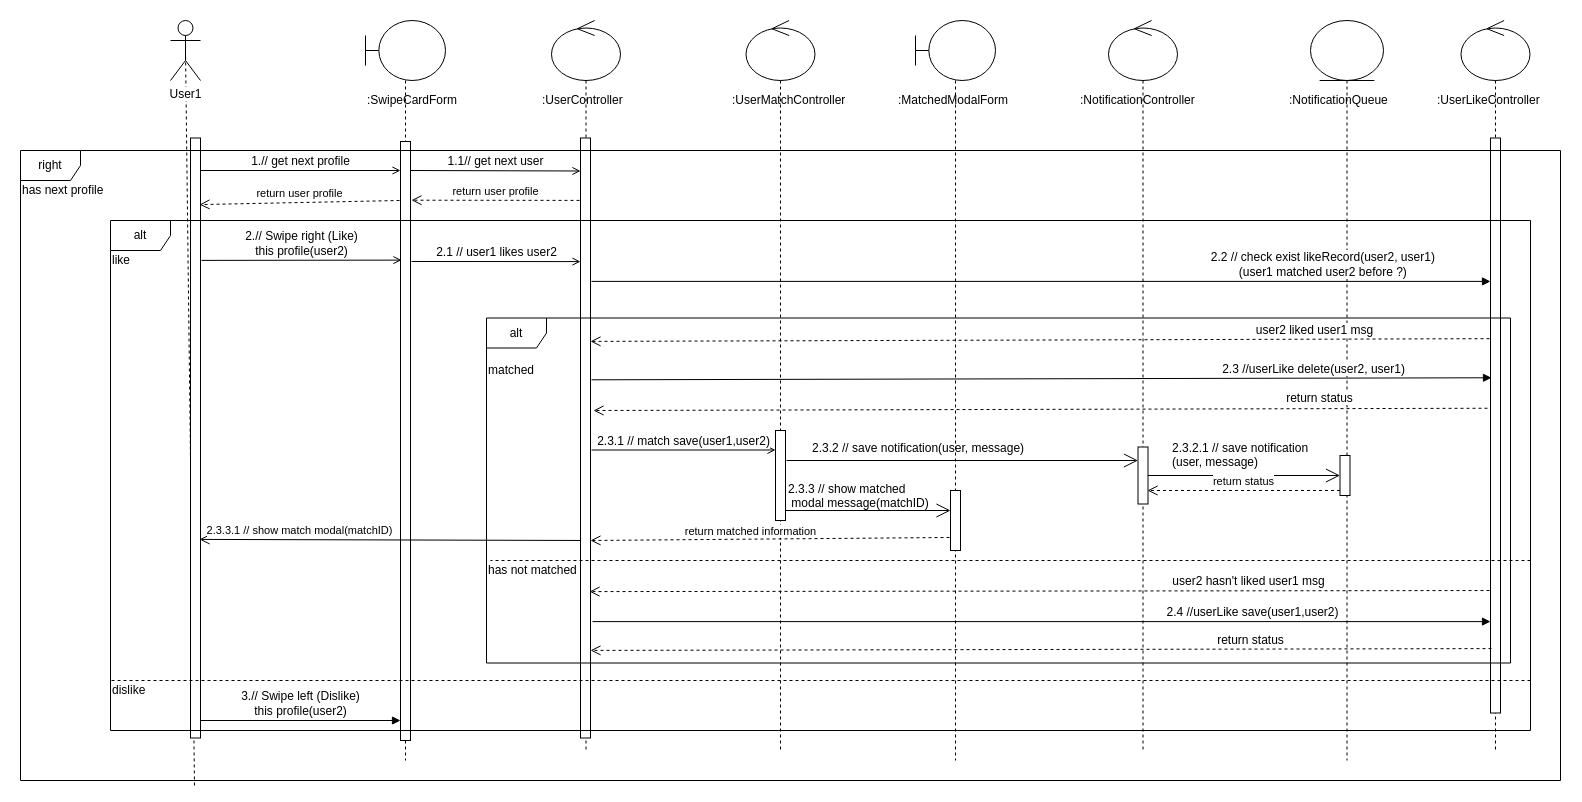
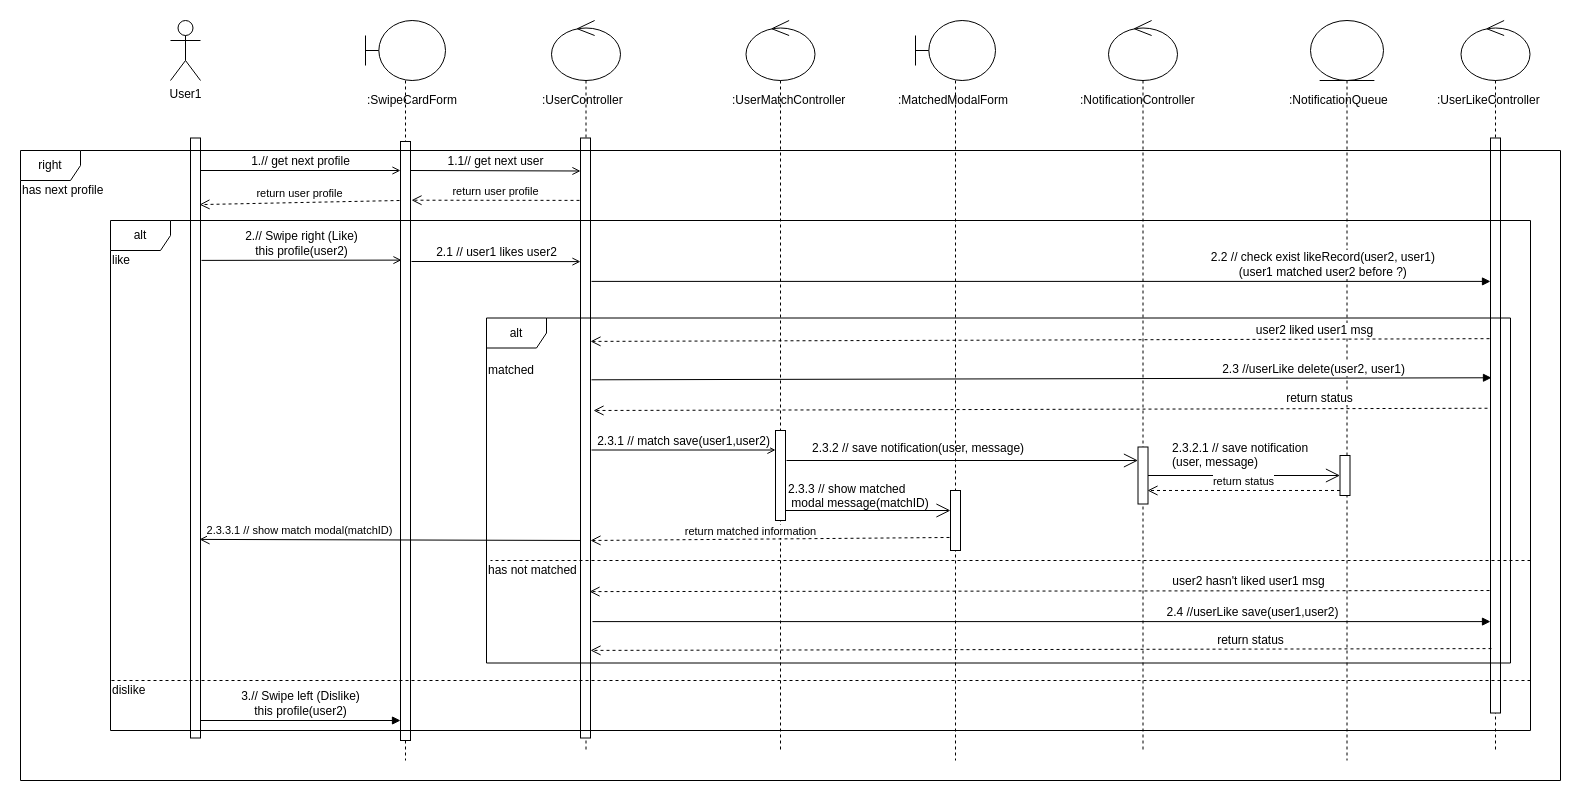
  <mxCell id="0" />
  <mxCell id="1" parent="0" />
  <mxCell id="2" value="" style="shape=umlLifeline;participant=umlEntity;perimeter=lifelinePerimeter;whiteSpace=wrap;html=1;container=1;collapsible=0;recursiveResize=0;verticalAlign=top;spacingTop=36;labelBackgroundColor=#ffffff;outlineConnect=0;size=60;" vertex="1" parent="1"><mxGeometry x="1310" y="20" width="73" height="740" as="geometry" /></mxCell>
  <mxCell id="3" value="" style="html=1;points=[];perimeter=orthogonalPerimeter;" vertex="1" parent="2"><mxGeometry x="29.5" y="435" width="10" height="40" as="geometry" /></mxCell>
  <mxCell id="4" value="" style="shape=umlLifeline;participant=umlControl;perimeter=lifelinePerimeter;whiteSpace=wrap;html=1;container=1;collapsible=0;recursiveResize=0;verticalAlign=top;spacingTop=36;labelBackgroundColor=#ffffff;outlineConnect=0;size=60;" vertex="1" parent="1"><mxGeometry x="1108" y="20" width="69" height="730" as="geometry" /></mxCell>
  <mxCell id="5" value="" style="shape=umlLifeline;participant=umlControl;perimeter=lifelinePerimeter;whiteSpace=wrap;html=1;container=1;collapsible=0;recursiveResize=0;verticalAlign=top;spacingTop=36;labelBackgroundColor=#ffffff;outlineConnect=0;size=60;" vertex="1" parent="1"><mxGeometry x="1460.5" y="20" width="69" height="730" as="geometry" /></mxCell>
  <mxCell id="6" value="" style="shape=umlLifeline;participant=umlControl;perimeter=lifelinePerimeter;whiteSpace=wrap;html=1;container=1;collapsible=0;recursiveResize=0;verticalAlign=top;spacingTop=36;labelBackgroundColor=#ffffff;outlineConnect=0;size=60;" vertex="1" parent="1"><mxGeometry x="745.5" y="20" width="69" height="730" as="geometry" /></mxCell>
  <mxCell id="7" value="" style="shape=umlLifeline;participant=umlControl;perimeter=lifelinePerimeter;whiteSpace=wrap;html=1;container=1;collapsible=0;recursiveResize=0;verticalAlign=top;spacingTop=36;labelBackgroundColor=#ffffff;outlineConnect=0;size=60;" vertex="1" parent="1"><mxGeometry x="551" y="20" width="69" height="730" as="geometry" /></mxCell>
  <mxCell id="8" value="" style="shape=umlLifeline;participant=umlBoundary;perimeter=lifelinePerimeter;whiteSpace=wrap;html=1;container=1;collapsible=0;recursiveResize=0;verticalAlign=top;spacingTop=36;labelBackgroundColor=#ffffff;outlineConnect=0;size=60;" vertex="1" parent="1"><mxGeometry x="915" y="20" width="80" height="740" as="geometry" /></mxCell>
- <mxCell id="9" value="" style="endArrow=none;endSize=12;dashed=1;html=1;fontSize=12;exitX=0.5;exitY=0.5;exitDx=0;exitDy=0;exitPerimeter=0;endFill=0;entryX=0.113;entryY=1.01;entryDx=0;entryDy=0;entryPerimeter=0;" parent="1" source="14" target="60" edge="1"><mxGeometry width="160" relative="1" as="geometry"><mxPoint x="195" y="170" as="sourcePoint" /><mxPoint x="195" y="580" as="targetPoint" /></mxGeometry></mxCell>
  <mxCell id="10" value="" style="shape=umlLifeline;participant=umlBoundary;perimeter=lifelinePerimeter;whiteSpace=wrap;html=1;container=1;collapsible=0;recursiveResize=0;verticalAlign=top;spacingTop=36;labelBackgroundColor=#ffffff;outlineConnect=0;size=60;" vertex="1" parent="1"><mxGeometry x="365" y="20" width="80" height="740" as="geometry" /></mxCell>
  <mxCell id="11" value="" style="endArrow=open;endFill=1;endSize=12;html=1;" edge="1" parent="1" target="35"><mxGeometry width="160" relative="1" as="geometry"><mxPoint x="781.5" y="510" as="sourcePoint" /><mxPoint x="1100.5" y="510" as="targetPoint" /></mxGeometry></mxCell>
  <mxCell id="12" value="2.1 // user1 likes user2" style="html=1;verticalAlign=bottom;endArrow=open;fontSize=12;endFill=0;entryX=0;entryY=0.206;entryDx=0;entryDy=0;entryPerimeter=0;" parent="1" edge="1" target="17"><mxGeometry width="80" relative="1" as="geometry"><mxPoint x="411" y="261" as="sourcePoint" /><mxPoint x="580" y="220" as="targetPoint" /></mxGeometry></mxCell>
  <mxCell id="13" value="" style="endArrow=none;endSize=12;dashed=1;html=1;fontSize=12;exitX=0.5;exitY=0.5;exitDx=0;exitDy=0;exitPerimeter=0;endFill=0;" parent="1" source="15" edge="1"><mxGeometry width="160" relative="1" as="geometry"><mxPoint x="180" y="240" as="sourcePoint" /><mxPoint x="195" y="580" as="targetPoint" /></mxGeometry></mxCell>
  <mxCell id="14" value="User1" style="shape=umlActor;verticalLabelPosition=bottom;labelBackgroundColor=#ffffff;verticalAlign=top;html=1;" parent="1" vertex="1"><mxGeometry x="170" y="20" width="30" height="60" as="geometry" /></mxCell>
  <mxCell id="15" value="" style="html=1;points=[];perimeter=orthogonalPerimeter;fontSize=12;" parent="1" vertex="1"><mxGeometry x="190" y="137.5" width="10" height="600" as="geometry" /></mxCell>
  <mxCell id="16" value="2.// Swipe right (Like)&lt;br&gt;this profile(user2)" style="html=1;verticalAlign=bottom;endArrow=open;fontSize=12;endFill=0;entryX=0.1;entryY=0.198;entryDx=0;entryDy=0;entryPerimeter=0;exitX=1.1;exitY=0.204;exitDx=0;exitDy=0;exitPerimeter=0;" parent="1" edge="1" target="19" source="15"><mxGeometry width="80" relative="1" as="geometry"><mxPoint x="200" y="220" as="sourcePoint" /><mxPoint x="400" y="220" as="targetPoint" /></mxGeometry></mxCell>
  <mxCell id="17" value="" style="html=1;points=[];perimeter=orthogonalPerimeter;" vertex="1" parent="1"><mxGeometry x="580" y="137.5" width="10" height="600" as="geometry" /></mxCell>
  <mxCell id="18" value="" style="html=1;points=[];perimeter=orthogonalPerimeter;fontSize=12;" parent="1" vertex="1"><mxGeometry x="1490" y="137.5" width="10" height="575" as="geometry" /></mxCell>
  <mxCell id="19" value="" style="html=1;points=[];perimeter=orthogonalPerimeter;fontSize=12;" parent="1" vertex="1"><mxGeometry x="400" y="141" width="10" height="599" as="geometry" /></mxCell>
  <mxCell id="20" value=":UserController" style="text;html=1;resizable=0;points=[];autosize=1;align=left;verticalAlign=top;spacingTop=-4;" vertex="1" parent="1"><mxGeometry x="540" y="90" width="100" height="20" as="geometry" /></mxCell>
  <mxCell id="21" value=":UserLikeController" style="text;html=1;resizable=0;points=[];autosize=1;align=left;verticalAlign=top;spacingTop=-4;" vertex="1" parent="1"><mxGeometry x="1435" y="90" width="120" height="20" as="geometry" /></mxCell>
  <mxCell id="22" value=":SwipeCardForm" style="text;html=1;resizable=0;points=[];autosize=1;align=left;verticalAlign=top;spacingTop=-4;" vertex="1" parent="1"><mxGeometry x="365" y="90" width="110" height="20" as="geometry" /></mxCell>
  <mxCell id="23" value=":UserMatchController" style="text;html=1;resizable=0;points=[];autosize=1;align=left;verticalAlign=top;spacingTop=-4;" vertex="1" parent="1"><mxGeometry x="730" y="90" width="130" height="20" as="geometry" /></mxCell>
  <mxCell id="24" value="2.3.1 // match save(user1,user2)" style="html=1;verticalAlign=bottom;endArrow=open;fontSize=12;endFill=0;" edge="1" parent="1" target="25"><mxGeometry width="80" relative="1" as="geometry"><mxPoint x="591" y="449.5" as="sourcePoint" /><mxPoint x="770" y="450" as="targetPoint" /></mxGeometry></mxCell>
  <mxCell id="25" value="" style="html=1;points=[];perimeter=orthogonalPerimeter;" vertex="1" parent="1"><mxGeometry x="775" y="430" width="10" height="90" as="geometry" /></mxCell>
  <mxCell id="26" value=":MatchedModalForm" style="text;html=1;resizable=0;points=[];autosize=1;align=left;verticalAlign=top;spacingTop=-4;" vertex="1" parent="1"><mxGeometry x="896" y="90" width="130" height="20" as="geometry" /></mxCell>
  <mxCell id="27" value=":NotificationQueue" style="text;html=1;resizable=0;points=[];autosize=1;align=left;verticalAlign=top;spacingTop=-4;" vertex="1" parent="1"><mxGeometry x="1286.5" y="90" width="110" height="20" as="geometry" /></mxCell>
  <mxCell id="28" value="" style="endArrow=open;endFill=1;endSize=12;html=1;" edge="1" parent="1" target="57"><mxGeometry width="160" relative="1" as="geometry"><mxPoint x="786" y="460" as="sourcePoint" /><mxPoint x="1110" y="460" as="targetPoint" /></mxGeometry></mxCell>
  <mxCell id="29" value="2.3.2 // save notification(user, message)&amp;nbsp;" style="text;html=1;resizable=0;points=[];autosize=1;align=left;verticalAlign=top;spacingTop=-4;" vertex="1" parent="1"><mxGeometry x="810" y="437.5" width="230" height="20" as="geometry" /></mxCell>
  <mxCell id="30" value=":NotificationController" style="text;html=1;resizable=0;points=[];autosize=1;align=left;verticalAlign=top;spacingTop=-4;" vertex="1" parent="1"><mxGeometry x="1077.5" y="90" width="130" height="20" as="geometry" /></mxCell>
  <mxCell id="31" value="" style="endArrow=open;endFill=1;endSize=12;html=1;" edge="1" parent="1" source="57" target="3"><mxGeometry width="160" relative="1" as="geometry"><mxPoint x="1050" y="467.5" as="sourcePoint" /><mxPoint x="1225" y="467.5" as="targetPoint" /></mxGeometry></mxCell>
  <mxCell id="32" value="2.3.2.1 // save notification&lt;br&gt;(user, message)" style="text;html=1;resizable=0;points=[];autosize=1;align=left;verticalAlign=top;spacingTop=-4;" vertex="1" parent="1"><mxGeometry x="1170" y="437.5" width="150" height="30" as="geometry" /></mxCell>
  <mxCell id="33" value="2.4 //userLike save(user1,user2)" style="html=1;verticalAlign=bottom;endArrow=block;fontSize=12;exitX=1.2;exitY=0.806;exitDx=0;exitDy=0;exitPerimeter=0;" edge="1" parent="1" source="17" target="18"><mxGeometry x="0.47" width="80" relative="1" as="geometry"><mxPoint x="591" y="710" as="sourcePoint" /><mxPoint x="765" y="710" as="targetPoint" /><mxPoint as="offset" /></mxGeometry></mxCell>
  <mxCell id="34" value="return status" style="html=1;verticalAlign=bottom;endArrow=open;dashed=1;endSize=8;fontSize=12;exitX=-0.3;exitY=0.47;exitDx=0;exitDy=0;exitPerimeter=0;" edge="1" parent="1" source="18"><mxGeometry x="-0.624" y="-1" relative="1" as="geometry"><mxPoint x="1370" y="390" as="sourcePoint" /><mxPoint x="593" y="410" as="targetPoint" /><mxPoint as="offset" /></mxGeometry></mxCell>
  <mxCell id="35" value="" style="html=1;points=[];perimeter=orthogonalPerimeter;" vertex="1" parent="1"><mxGeometry x="950" y="490" width="10" height="60" as="geometry" /></mxCell>
  <mxCell id="36" value="user2 hasn't liked user1 msg" style="html=1;verticalAlign=bottom;endArrow=open;dashed=1;endSize=8;fontSize=12;exitX=-0.1;exitY=0.787;exitDx=0;exitDy=0;exitPerimeter=0;entryX=0.9;entryY=0.756;entryDx=0;entryDy=0;entryPerimeter=0;" edge="1" parent="1" source="18" target="17"><mxGeometry x="-0.464" relative="1" as="geometry"><mxPoint x="1480" y="660" as="sourcePoint" /><mxPoint x="590" y="570" as="targetPoint" /><mxPoint as="offset" /></mxGeometry></mxCell>
  <mxCell id="37" value="return matched information" style="html=1;verticalAlign=bottom;endArrow=open;dashed=1;endSize=8;exitX=-0.1;exitY=0.783;exitDx=0;exitDy=0;exitPerimeter=0;" edge="1" parent="1" source="35"><mxGeometry x="0.109" y="1" relative="1" as="geometry"><mxPoint x="830" y="522.98" as="sourcePoint" /><mxPoint x="590" y="540" as="targetPoint" /><mxPoint as="offset" /></mxGeometry></mxCell>
  <mxCell id="38" value="2.3.3 // show matched&lt;br&gt;&amp;nbsp;modal message(matchID)" style="text;html=1;" vertex="1" parent="1"><mxGeometry x="786" y="475" width="220" height="30" as="geometry" /></mxCell>
  <mxCell id="39" value="3.// Swipe left (Dislike)&lt;br&gt;this profile(user2)" style="html=1;verticalAlign=bottom;endArrow=block;fontSize=12;" edge="1" parent="1"><mxGeometry width="80" relative="1" as="geometry"><mxPoint x="200" y="720" as="sourcePoint" /><mxPoint x="400" y="720" as="targetPoint" /></mxGeometry></mxCell>
  <mxCell id="40" value="1.1// get next user" style="html=1;verticalAlign=bottom;endArrow=open;fontSize=12;endFill=0;" edge="1" parent="1"><mxGeometry width="80" relative="1" as="geometry"><mxPoint x="410" y="170" as="sourcePoint" /><mxPoint x="580" y="170.5" as="targetPoint" /></mxGeometry></mxCell>
  <mxCell id="41" value="return user profile" style="html=1;verticalAlign=bottom;endArrow=open;dashed=1;endSize=8;entryX=1.1;entryY=0.098;entryDx=0;entryDy=0;entryPerimeter=0;exitX=-0.1;exitY=0.104;exitDx=0;exitDy=0;exitPerimeter=0;" edge="1" parent="1" source="17" target="19"><mxGeometry relative="1" as="geometry"><mxPoint x="580" y="190" as="sourcePoint" /><mxPoint x="410" y="190" as="targetPoint" /></mxGeometry></mxCell>
  <mxCell id="42" value="1.// get next profile" style="html=1;verticalAlign=bottom;endArrow=open;fontSize=12;endFill=0;" edge="1" parent="1"><mxGeometry width="80" relative="1" as="geometry"><mxPoint x="200" y="170" as="sourcePoint" /><mxPoint x="400" y="170" as="targetPoint" /></mxGeometry></mxCell>
  <mxCell id="43" value="return user profile" style="html=1;verticalAlign=bottom;endArrow=open;dashed=1;endSize=8;entryX=0.9;entryY=0.111;entryDx=0;entryDy=0;entryPerimeter=0;" edge="1" parent="1" target="15"><mxGeometry relative="1" as="geometry"><mxPoint x="399" y="200" as="sourcePoint" /><mxPoint x="200" y="190" as="targetPoint" /></mxGeometry></mxCell>
  <mxCell id="44" value="return status" style="html=1;verticalAlign=bottom;endArrow=open;dashed=1;endSize=8;entryX=0.95;entryY=0.763;entryDx=0;entryDy=0;entryPerimeter=0;" edge="1" parent="1" source="3" target="57"><mxGeometry x="0.018" relative="1" as="geometry"><mxPoint x="1220" y="489" as="sourcePoint" /><mxPoint x="1050" y="489" as="targetPoint" /><mxPoint x="1" as="offset" /></mxGeometry></mxCell>
  <mxCell id="45" value="2.3.3.1 // show match modal(matchID)" style="html=1;verticalAlign=bottom;endArrow=open;endSize=8;exitX=-0.1;exitY=0.783;exitDx=0;exitDy=0;exitPerimeter=0;entryX=0.9;entryY=0.669;entryDx=0;entryDy=0;entryPerimeter=0;" edge="1" parent="1" target="15"><mxGeometry x="0.477" relative="1" as="geometry"><mxPoint x="579.5" y="539.98" as="sourcePoint" /><mxPoint x="220.5" y="543" as="targetPoint" /><mxPoint as="offset" /></mxGeometry></mxCell>
  <mxCell id="46" value="has next profile" style="text;html=1;resizable=0;points=[];autosize=1;align=left;verticalAlign=top;spacingTop=-4;" vertex="1" parent="1"><mxGeometry y="180" width="100" height="20" as="geometry" x="20" /></mxCell>
  <mxCell id="47" value="return status" style="html=1;verticalAlign=bottom;endArrow=open;dashed=1;endSize=8;fontSize=12;exitX=0.1;exitY=0.888;exitDx=0;exitDy=0;exitPerimeter=0;entryX=1;entryY=0.854;entryDx=0;entryDy=0;entryPerimeter=0;" edge="1" parent="1" source="18" target="17"><mxGeometry x="-0.464" relative="1" as="geometry"><mxPoint x="1490" y="670" as="sourcePoint" /><mxPoint x="601" y="670" as="targetPoint" /><mxPoint as="offset" /></mxGeometry></mxCell>
  <mxCell id="48" value="2.2 // check exist likeRecord(user2, user1)&amp;nbsp;&lt;br&gt;(user1 matched user2 before ?)&amp;nbsp;" style="html=1;verticalAlign=bottom;endArrow=block;fontSize=12;exitX=1.1;exitY=0.239;exitDx=0;exitDy=0;exitPerimeter=0;" parent="1" edge="1" target="18" source="17"><mxGeometry x="0.63" width="80" relative="1" as="geometry"><mxPoint x="590" y="350" as="sourcePoint" /><mxPoint x="1363" y="298" as="targetPoint" /><mxPoint as="offset" /></mxGeometry></mxCell>
  <mxCell id="49" value="like" style="text;html=1;resizable=0;points=[];autosize=1;align=left;verticalAlign=top;spacingTop=-4;" vertex="1" parent="1"><mxGeometry x="110" y="250" width="30" height="20" as="geometry" /></mxCell>
  <mxCell id="50" value="dislike" style="text;html=1;resizable=0;points=[];autosize=1;align=left;verticalAlign=top;spacingTop=-4;" vertex="1" parent="1"><mxGeometry x="110" y="680" width="50" height="20" as="geometry" /></mxCell>
  <mxCell id="51" value="" style="html=1;verticalAlign=bottom;endArrow=none;dashed=1;endSize=8;endFill=0;" edge="1" parent="1"><mxGeometry relative="1" as="geometry"><mxPoint x="1530" y="680" as="sourcePoint" /><mxPoint x="110" y="680" as="targetPoint" /></mxGeometry></mxCell>
  <mxCell id="52" value="user2 liked user1 msg" style="html=1;verticalAlign=bottom;endArrow=open;dashed=1;endSize=8;fontSize=12;entryX=1;entryY=0.339;entryDx=0;entryDy=0;entryPerimeter=0;exitX=-0.1;exitY=0.349;exitDx=0;exitDy=0;exitPerimeter=0;" parent="1" edge="1" target="17" source="18"><mxGeometry x="-0.61" relative="1" as="geometry"><mxPoint x="1492" y="263" as="sourcePoint" /><mxPoint x="590" y="367" as="targetPoint" /><mxPoint as="offset" /></mxGeometry></mxCell>
  <mxCell id="53" value="2.3 //userLike delete(user2, user1)" style="html=1;verticalAlign=bottom;endArrow=block;fontSize=12;exitX=1.1;exitY=0.403;exitDx=0;exitDy=0;exitPerimeter=0;entryX=0.1;entryY=0.417;entryDx=0;entryDy=0;entryPerimeter=0;" edge="1" parent="1" source="17" target="18"><mxGeometry x="0.604" width="80" relative="1" as="geometry"><mxPoint x="591" y="370" as="sourcePoint" /><mxPoint x="1489" y="267" as="targetPoint" /><mxPoint as="offset" /></mxGeometry></mxCell>
  <mxCell id="54" value="matched" style="text;html=1;resizable=0;points=[];autosize=1;align=left;verticalAlign=top;spacingTop=-4;" vertex="1" parent="1"><mxGeometry x="486" y="360" width="60" height="20" as="geometry" /></mxCell>
  <mxCell id="55" value="" style="html=1;verticalAlign=bottom;endArrow=none;dashed=1;endSize=8;endFill=0;" edge="1" parent="1"><mxGeometry relative="1" as="geometry"><mxPoint x="1530" y="560" as="sourcePoint" /><mxPoint x="490" y="560" as="targetPoint" /></mxGeometry></mxCell>
  <mxCell id="56" value="has not matched" style="text;html=1;resizable=0;points=[];autosize=1;align=left;verticalAlign=top;spacingTop=-4;" vertex="1" parent="1"><mxGeometry x="486" y="560" width="100" height="20" as="geometry" /></mxCell>
  <mxCell id="57" value="" style="html=1;points=[];perimeter=orthogonalPerimeter;" vertex="1" parent="1"><mxGeometry x="1137.5" y="446.5" width="10" height="57" as="geometry" /></mxCell>
  <mxCell id="58" value="alt" style="shape=umlFrame;whiteSpace=wrap;html=1;" vertex="1" parent="1"><mxGeometry x="486" y="317.5" width="1024" height="345" as="geometry" /></mxCell>
  <mxCell id="59" value="alt" style="shape=umlFrame;whiteSpace=wrap;html=1;" vertex="1" parent="1"><mxGeometry x="110" y="220" width="1420" height="510" as="geometry" /></mxCell>
  <mxCell id="60" value="right" style="shape=umlFrame;whiteSpace=wrap;html=1;" vertex="1" parent="1"><mxGeometry y="150" width="1540" height="630" as="geometry" x="20" /></mxCell>
